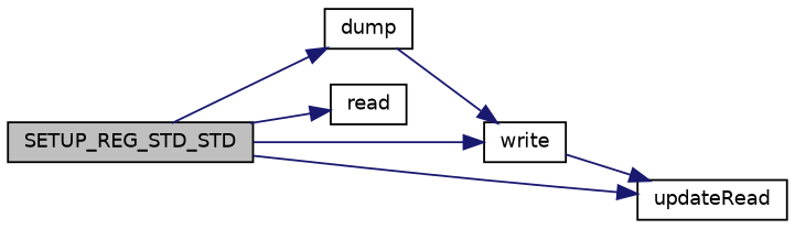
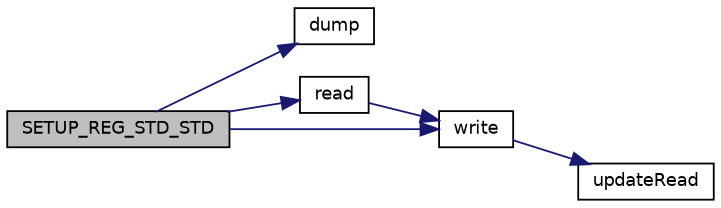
  digraph {
    rankdir=LR
    node [color=black fillcolor=white fontname=Helvetica fontsize=10 shape=record style=filled]
    edge [color=midnightblue fontname=Helvetica fontsize=10 labelfontname=Helvetica labelfontsize=10 style=solid]
    n1 [fillcolor=grey75 fontcolor=black height=0.2 label=SETUP_REG_STD_STD width=0.4]
    n2 [height=0.2 label=dump width=0.4]
    n3 [height=0.2 label=read width=0.4]
    n4 [height=0.2 label=updateRead width=0.4]
    n5 [height=0.2 label=write width=0.4]
    n1 -> n2
    n1 -> n3
-   n1 -> n4
    n1 -> n5
-   n2 -> n5
+   n3 -> n5
    n5 -> n4
  }
